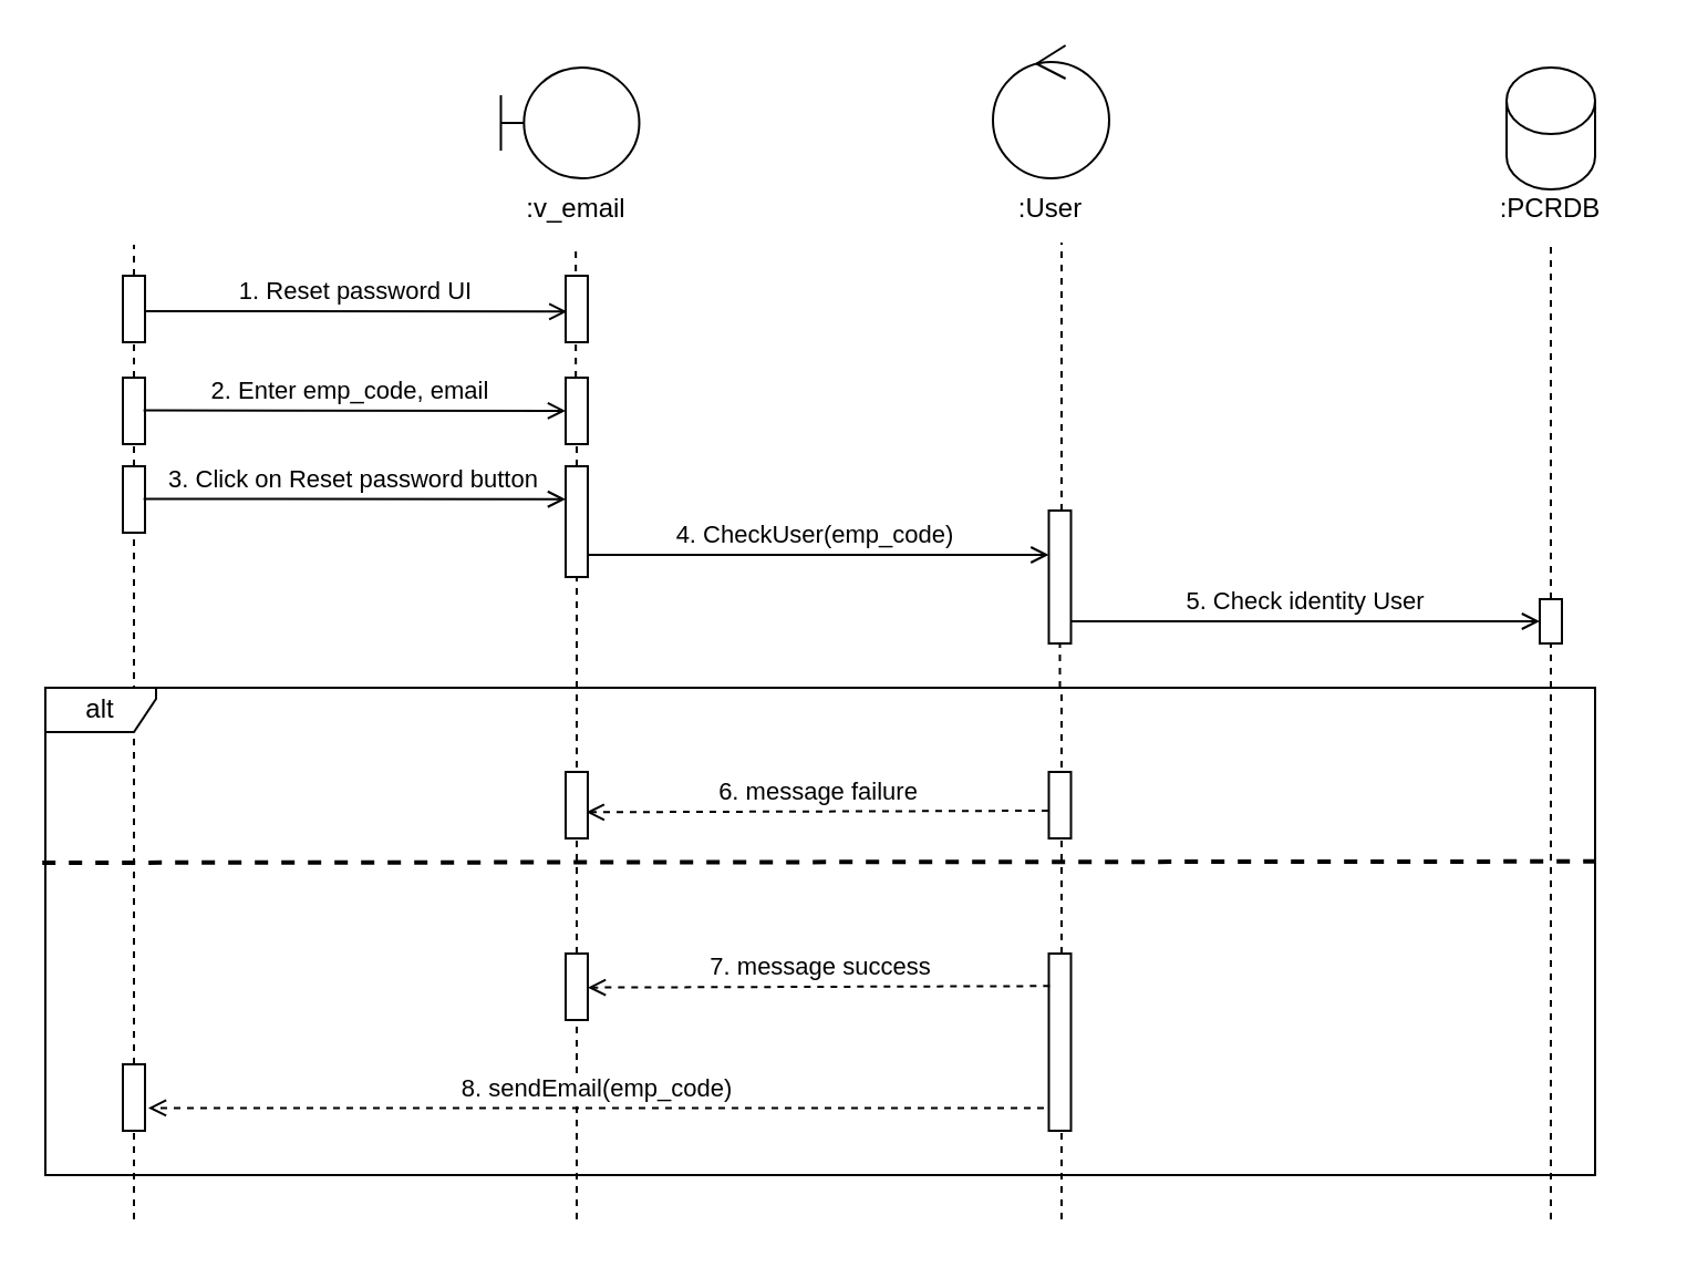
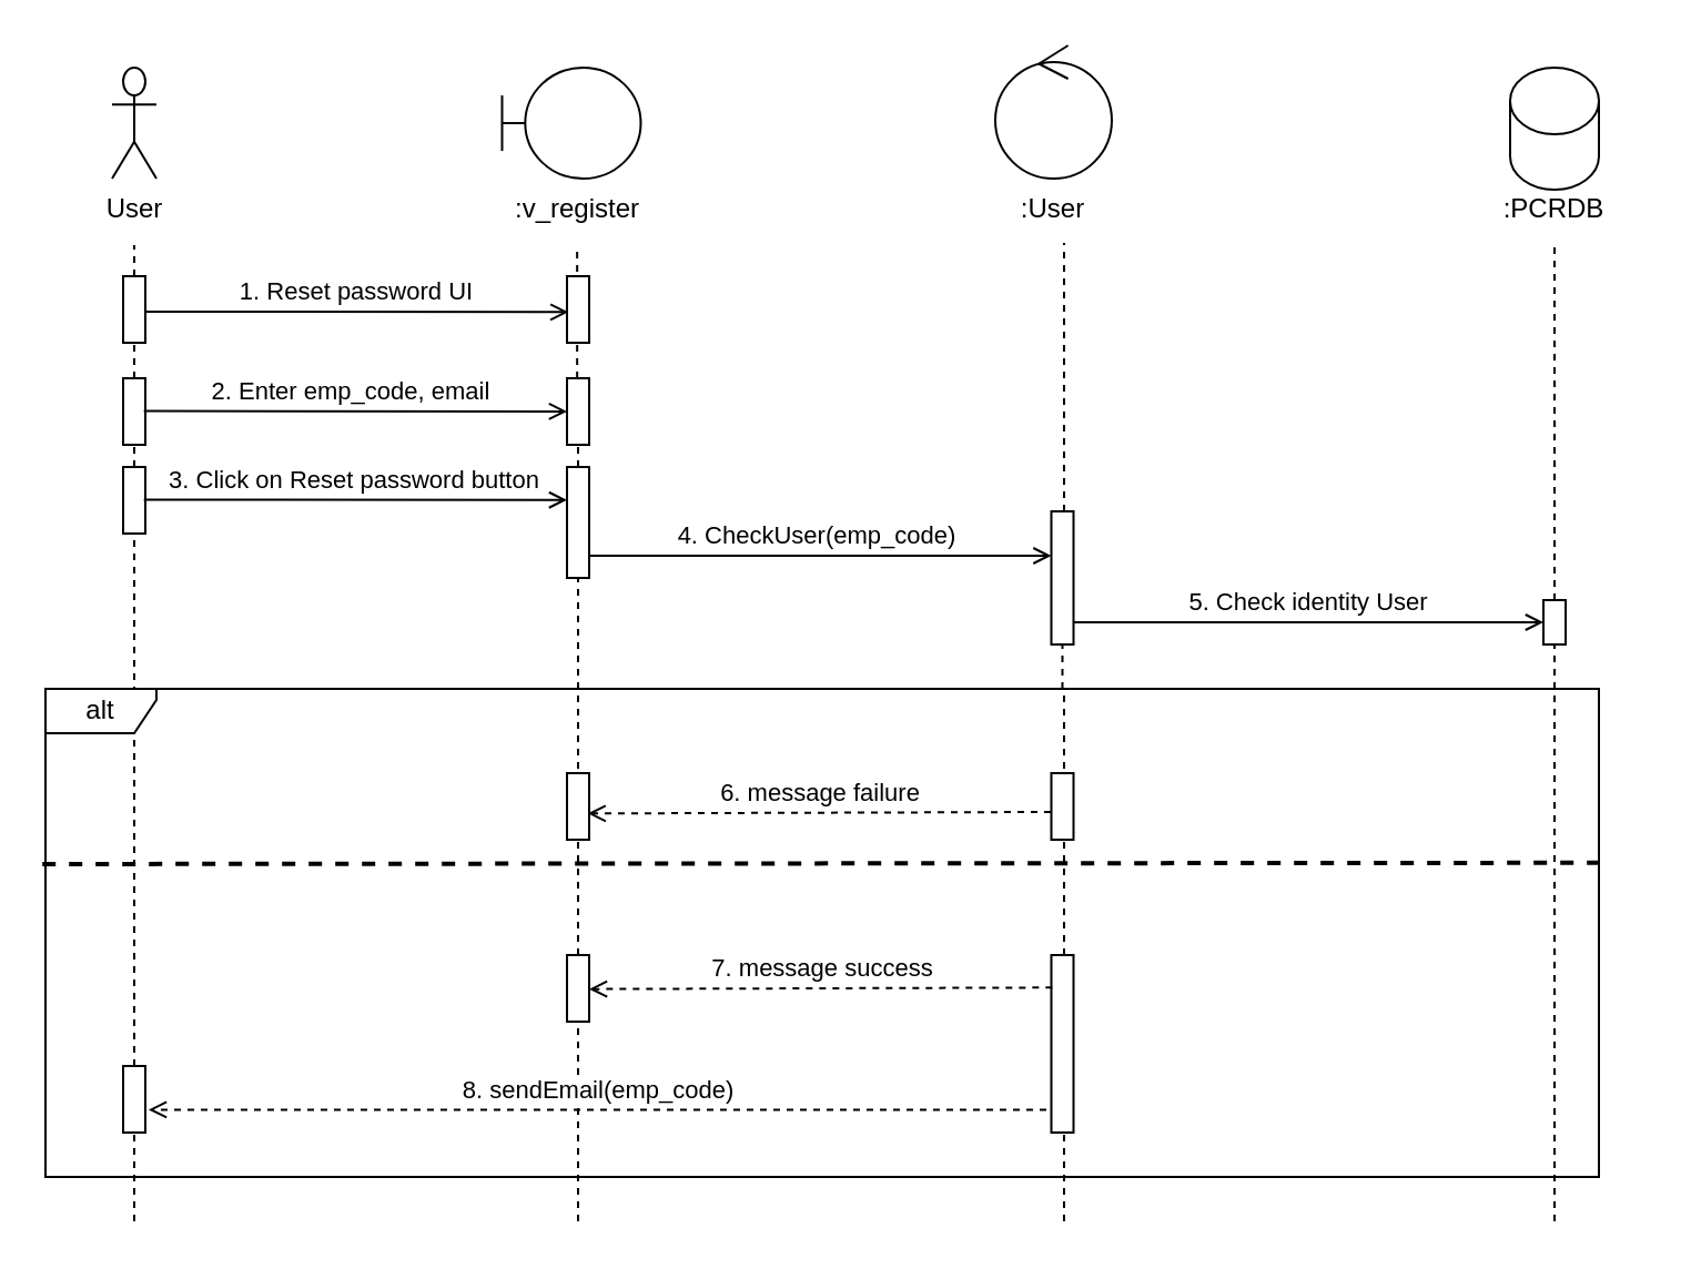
  <mxCell id="0" />
  <mxCell id="1" parent="0" />
+ <mxCell id="2" value="User" style="shape=umlActor;verticalLabelPosition=bottom;verticalAlign=top;html=1;outlineConnect=0;" parent="1" vertex="1"><mxGeometry x="50" y="30" width="20" height="50" as="geometry" /></mxCell>
  <mxCell id="3" value="" style="endArrow=none;dashed=1;html=1;" parent="1" source="13" edge="1"><mxGeometry width="50" height="50" relative="1" as="geometry"><mxPoint x="60" y="654.8" as="sourcePoint" /><mxPoint x="60" y="110" as="targetPoint" /></mxGeometry></mxCell>
  <mxCell id="4" value="" style="shape=umlBoundary;whiteSpace=wrap;html=1;" parent="1" vertex="1"><mxGeometry x="225.75" y="30" width="62.5" height="50" as="geometry" /></mxCell>
- <mxCell id="5" value=":v_email" style="text;align=center;fontStyle=0;verticalAlign=middle;spacingLeft=3;spacingRight=3;strokeColor=none;rotatable=0;points=[[0,0.5],[1,0.5]];portConstraint=eastwest;" parent="1" vertex="1"><mxGeometry x="220" y="80" width="80" height="26" as="geometry" /></mxCell>
+ <mxCell id="5" value=":v_register" style="text;align=center;fontStyle=0;verticalAlign=middle;spacingLeft=3;spacingRight=3;strokeColor=none;rotatable=0;points=[[0,0.5],[1,0.5]];portConstraint=eastwest;" parent="1" vertex="1"><mxGeometry x="220" y="80" width="80" height="26" as="geometry" /></mxCell>
  <mxCell id="6" value="" style="endArrow=none;dashed=1;html=1;" parent="1" source="19" edge="1"><mxGeometry width="50" height="50" relative="1" as="geometry"><mxPoint x="259.58" y="654.8" as="sourcePoint" /><mxPoint x="259.58" y="110" as="targetPoint" /></mxGeometry></mxCell>
  <mxCell id="7" value="" style="ellipse;shape=umlControl;whiteSpace=wrap;html=1;" parent="1" vertex="1"><mxGeometry x="448" y="20" width="52.5" height="60" as="geometry" /></mxCell>
  <mxCell id="8" value="" style="endArrow=none;dashed=1;html=1;" parent="1" source="22" edge="1"><mxGeometry width="50" height="50" relative="1" as="geometry"><mxPoint x="479" y="653.8" as="sourcePoint" /><mxPoint x="479" y="109" as="targetPoint" /></mxGeometry></mxCell>
  <mxCell id="9" value=":User" style="text;align=center;fontStyle=0;verticalAlign=middle;spacingLeft=3;spacingRight=3;strokeColor=none;rotatable=0;points=[[0,0.5],[1,0.5]];portConstraint=eastwest;" parent="1" vertex="1"><mxGeometry x="434.25" y="80" width="80" height="26" as="geometry" /></mxCell>
  <mxCell id="10" value="" style="shape=cylinder3;whiteSpace=wrap;html=1;boundedLbl=1;backgroundOutline=1;size=15;" parent="1" vertex="1"><mxGeometry x="680" y="30" width="40" height="55" as="geometry" /></mxCell>
  <mxCell id="11" value=":PCRDB" style="text;align=center;fontStyle=0;verticalAlign=middle;spacingLeft=3;spacingRight=3;strokeColor=none;rotatable=0;points=[[0,0.5],[1,0.5]];portConstraint=eastwest;" parent="1" vertex="1"><mxGeometry x="660" y="80" width="80" height="26" as="geometry" /></mxCell>
  <mxCell id="12" value="" style="endArrow=none;dashed=1;html=1;" parent="1" source="30" edge="1"><mxGeometry width="50" height="50" relative="1" as="geometry"><mxPoint x="700" y="654.8" as="sourcePoint" /><mxPoint x="700" y="110" as="targetPoint" /></mxGeometry></mxCell>
  <mxCell id="13" value="" style="html=1;points=[];perimeter=orthogonalPerimeter;" parent="1" vertex="1"><mxGeometry x="55" y="124" width="10" height="30" as="geometry" /></mxCell>
  <mxCell id="14" value="" style="endArrow=none;dashed=1;html=1;" parent="1" source="17" target="13" edge="1"><mxGeometry width="50" height="50" relative="1" as="geometry"><mxPoint x="60" y="654.8" as="sourcePoint" /><mxPoint x="60" y="110" as="targetPoint" /></mxGeometry></mxCell>
  <mxCell id="15" value="" style="html=1;points=[];perimeter=orthogonalPerimeter;" parent="1" vertex="1"><mxGeometry x="255" y="124" width="10" height="30" as="geometry" /></mxCell>
  <mxCell id="16" value="1. Reset password UI" style="html=1;verticalAlign=bottom;endArrow=open;entryX=0.067;entryY=0.539;entryDx=0;entryDy=0;entryPerimeter=0;endFill=0;" parent="1" target="15" edge="1"><mxGeometry width="80" relative="1" as="geometry"><mxPoint x="65" y="140" as="sourcePoint" /><mxPoint x="145" y="140" as="targetPoint" /></mxGeometry></mxCell>
  <mxCell id="17" value="" style="html=1;points=[];perimeter=orthogonalPerimeter;" parent="1" vertex="1"><mxGeometry x="55" y="170" width="10" height="30" as="geometry" /></mxCell>
  <mxCell id="18" value="" style="endArrow=none;dashed=1;html=1;" parent="1" source="24" target="17" edge="1"><mxGeometry width="50" height="50" relative="1" as="geometry"><mxPoint x="60" y="654.8" as="sourcePoint" /><mxPoint x="60" y="154" as="targetPoint" /></mxGeometry></mxCell>
  <mxCell id="19" value="" style="html=1;points=[];perimeter=orthogonalPerimeter;" parent="1" vertex="1"><mxGeometry x="255" y="170" width="10" height="30" as="geometry" /></mxCell>
  <mxCell id="20" value="" style="endArrow=none;dashed=1;html=1;" parent="1" source="26" target="19" edge="1"><mxGeometry width="50" height="50" relative="1" as="geometry"><mxPoint x="259.58" y="654.8" as="sourcePoint" /><mxPoint x="259.58" y="110" as="targetPoint" /></mxGeometry></mxCell>
  <mxCell id="21" value="2. Enter emp_code, email&amp;nbsp;" style="html=1;verticalAlign=bottom;endArrow=open;entryX=0.067;entryY=0.539;entryDx=0;entryDy=0;entryPerimeter=0;endFill=0;" parent="1" edge="1"><mxGeometry width="80" relative="1" as="geometry"><mxPoint x="64.33" y="184.8" as="sourcePoint" /><mxPoint x="255" y="184.97" as="targetPoint" /></mxGeometry></mxCell>
  <mxCell id="22" value="" style="html=1;points=[];perimeter=orthogonalPerimeter;" parent="1" vertex="1"><mxGeometry x="473.25" y="230" width="10" height="60" as="geometry" /></mxCell>
  <mxCell id="23" value="" style="endArrow=none;dashed=1;html=1;" parent="1" target="22" edge="1"><mxGeometry width="50" height="50" relative="1" as="geometry"><mxPoint x="478.25" y="310" as="sourcePoint" /><mxPoint x="479" y="109" as="targetPoint" /></mxGeometry></mxCell>
  <mxCell id="24" value="" style="html=1;points=[];perimeter=orthogonalPerimeter;" parent="1" vertex="1"><mxGeometry x="55" y="210" width="10" height="30" as="geometry" /></mxCell>
  <mxCell id="25" value="" style="endArrow=none;dashed=1;html=1;" parent="1" source="43" target="24" edge="1"><mxGeometry width="50" height="50" relative="1" as="geometry"><mxPoint x="60" y="654.8" as="sourcePoint" /><mxPoint x="60" y="200" as="targetPoint" /></mxGeometry></mxCell>
  <mxCell id="26" value="" style="html=1;points=[];perimeter=orthogonalPerimeter;" parent="1" vertex="1"><mxGeometry x="255" y="210" width="10" height="50" as="geometry" /></mxCell>
  <mxCell id="27" value="" style="endArrow=none;dashed=1;html=1;" parent="1" target="26" edge="1"><mxGeometry width="50" height="50" relative="1" as="geometry"><mxPoint x="260" y="550" as="sourcePoint" /><mxPoint x="259.58" y="200" as="targetPoint" /></mxGeometry></mxCell>
  <mxCell id="28" value="3. Click on Reset password button" style="html=1;verticalAlign=bottom;endArrow=open;entryX=0.067;entryY=0.539;entryDx=0;entryDy=0;entryPerimeter=0;endFill=0;" parent="1" edge="1"><mxGeometry width="80" relative="1" as="geometry"><mxPoint x="64.33" y="224.71" as="sourcePoint" /><mxPoint x="255" y="224.88" as="targetPoint" /></mxGeometry></mxCell>
  <mxCell id="29" value="4. CheckUser(emp_code)&amp;nbsp;" style="html=1;verticalAlign=bottom;endArrow=open;endFill=0;" parent="1" target="22" edge="1"><mxGeometry width="80" relative="1" as="geometry"><mxPoint x="265" y="250" as="sourcePoint" /><mxPoint x="471" y="250.01" as="targetPoint" /></mxGeometry></mxCell>
  <mxCell id="30" value="" style="html=1;points=[];perimeter=orthogonalPerimeter;" parent="1" vertex="1"><mxGeometry x="695" y="270" width="10" height="20" as="geometry" /></mxCell>
  <mxCell id="31" value="" style="endArrow=none;dashed=1;html=1;" parent="1" target="30" edge="1"><mxGeometry width="50" height="50" relative="1" as="geometry"><mxPoint x="700" y="550" as="sourcePoint" /><mxPoint x="700" y="110" as="targetPoint" /></mxGeometry></mxCell>
  <mxCell id="32" value="5. Check identity User" style="html=1;verticalAlign=bottom;endArrow=open;endFill=0;" parent="1" target="30" edge="1"><mxGeometry width="80" relative="1" as="geometry"><mxPoint x="483.25" y="280" as="sourcePoint" /><mxPoint x="691.5" y="280" as="targetPoint" /></mxGeometry></mxCell>
  <mxCell id="33" value="" style="endArrow=none;dashed=1;html=1;" parent="1" edge="1"><mxGeometry width="50" height="50" relative="1" as="geometry"><mxPoint x="479" y="550" as="sourcePoint" /><mxPoint x="479" y="310" as="targetPoint" /></mxGeometry></mxCell>
  <mxCell id="34" value="alt" style="shape=umlFrame;whiteSpace=wrap;html=1;width=50;height=20;" parent="1" vertex="1"><mxGeometry x="20" y="310" width="700" height="220" as="geometry" /></mxCell>
  <mxCell id="35" value="" style="endArrow=none;dashed=1;html=1;exitX=-0.002;exitY=0.359;exitDx=0;exitDy=0;exitPerimeter=0;entryX=0.999;entryY=0.342;entryDx=0;entryDy=0;entryPerimeter=0;strokeWidth=2;" parent="1" source="34" edge="1"><mxGeometry width="50" height="50" relative="1" as="geometry"><mxPoint x="209.49" y="389" as="sourcePoint" /><mxPoint x="719.49" y="388.4" as="targetPoint" /></mxGeometry></mxCell>
  <mxCell id="36" value="" style="html=1;points=[];perimeter=orthogonalPerimeter;" parent="1" vertex="1"><mxGeometry x="473.25" y="348" width="10" height="30" as="geometry" /></mxCell>
  <mxCell id="37" value="" style="html=1;points=[];perimeter=orthogonalPerimeter;" parent="1" vertex="1"><mxGeometry x="255" y="348" width="10" height="30" as="geometry" /></mxCell>
  <mxCell id="38" value="6. message failure" style="html=1;verticalAlign=bottom;endArrow=open;endFill=0;entryX=0.933;entryY=0.606;entryDx=0;entryDy=0;entryPerimeter=0;exitX=-0.025;exitY=0.583;exitDx=0;exitDy=0;exitPerimeter=0;dashed=1;" parent="1" source="36" target="37" edge="1"><mxGeometry width="80" relative="1" as="geometry"><mxPoint x="275" y="268" as="sourcePoint" /><mxPoint x="483.25" y="268" as="targetPoint" /></mxGeometry></mxCell>
  <mxCell id="39" value="" style="html=1;points=[];perimeter=orthogonalPerimeter;" parent="1" vertex="1"><mxGeometry x="255" y="430" width="10" height="30" as="geometry" /></mxCell>
  <mxCell id="40" value="" style="html=1;points=[];perimeter=orthogonalPerimeter;" parent="1" vertex="1"><mxGeometry x="473.25" y="430" width="10" height="80" as="geometry" /></mxCell>
  <mxCell id="41" value="7. message success" style="html=1;verticalAlign=bottom;endArrow=open;endFill=0;entryX=0.933;entryY=0.606;entryDx=0;entryDy=0;entryPerimeter=0;exitX=-0.025;exitY=0.583;exitDx=0;exitDy=0;exitPerimeter=0;dashed=1;" parent="1" edge="1"><mxGeometry width="80" relative="1" as="geometry"><mxPoint x="473.67" y="444.65" as="sourcePoint" /><mxPoint x="265" y="445.34" as="targetPoint" /></mxGeometry></mxCell>
  <mxCell id="42" value="8. sendEmail(emp_code)" style="html=1;verticalAlign=bottom;endArrow=open;endFill=0;dashed=1;entryX=1.047;entryY=0.658;entryDx=0;entryDy=0;entryPerimeter=0;exitX=-0.325;exitY=0.872;exitDx=0;exitDy=0;exitPerimeter=0;" parent="1" edge="1"><mxGeometry width="80" relative="1" as="geometry"><mxPoint x="471" y="499.76" as="sourcePoint" /><mxPoint x="66.47" y="499.74" as="targetPoint" /></mxGeometry></mxCell>
  <mxCell id="43" value="" style="html=1;points=[];perimeter=orthogonalPerimeter;" parent="1" vertex="1"><mxGeometry x="55" y="480" width="10" height="30" as="geometry" /></mxCell>
  <mxCell id="44" value="" style="endArrow=none;dashed=1;html=1;" parent="1" target="43" edge="1"><mxGeometry width="50" height="50" relative="1" as="geometry"><mxPoint x="60" y="550" as="sourcePoint" /><mxPoint x="60" y="240" as="targetPoint" /></mxGeometry></mxCell>
